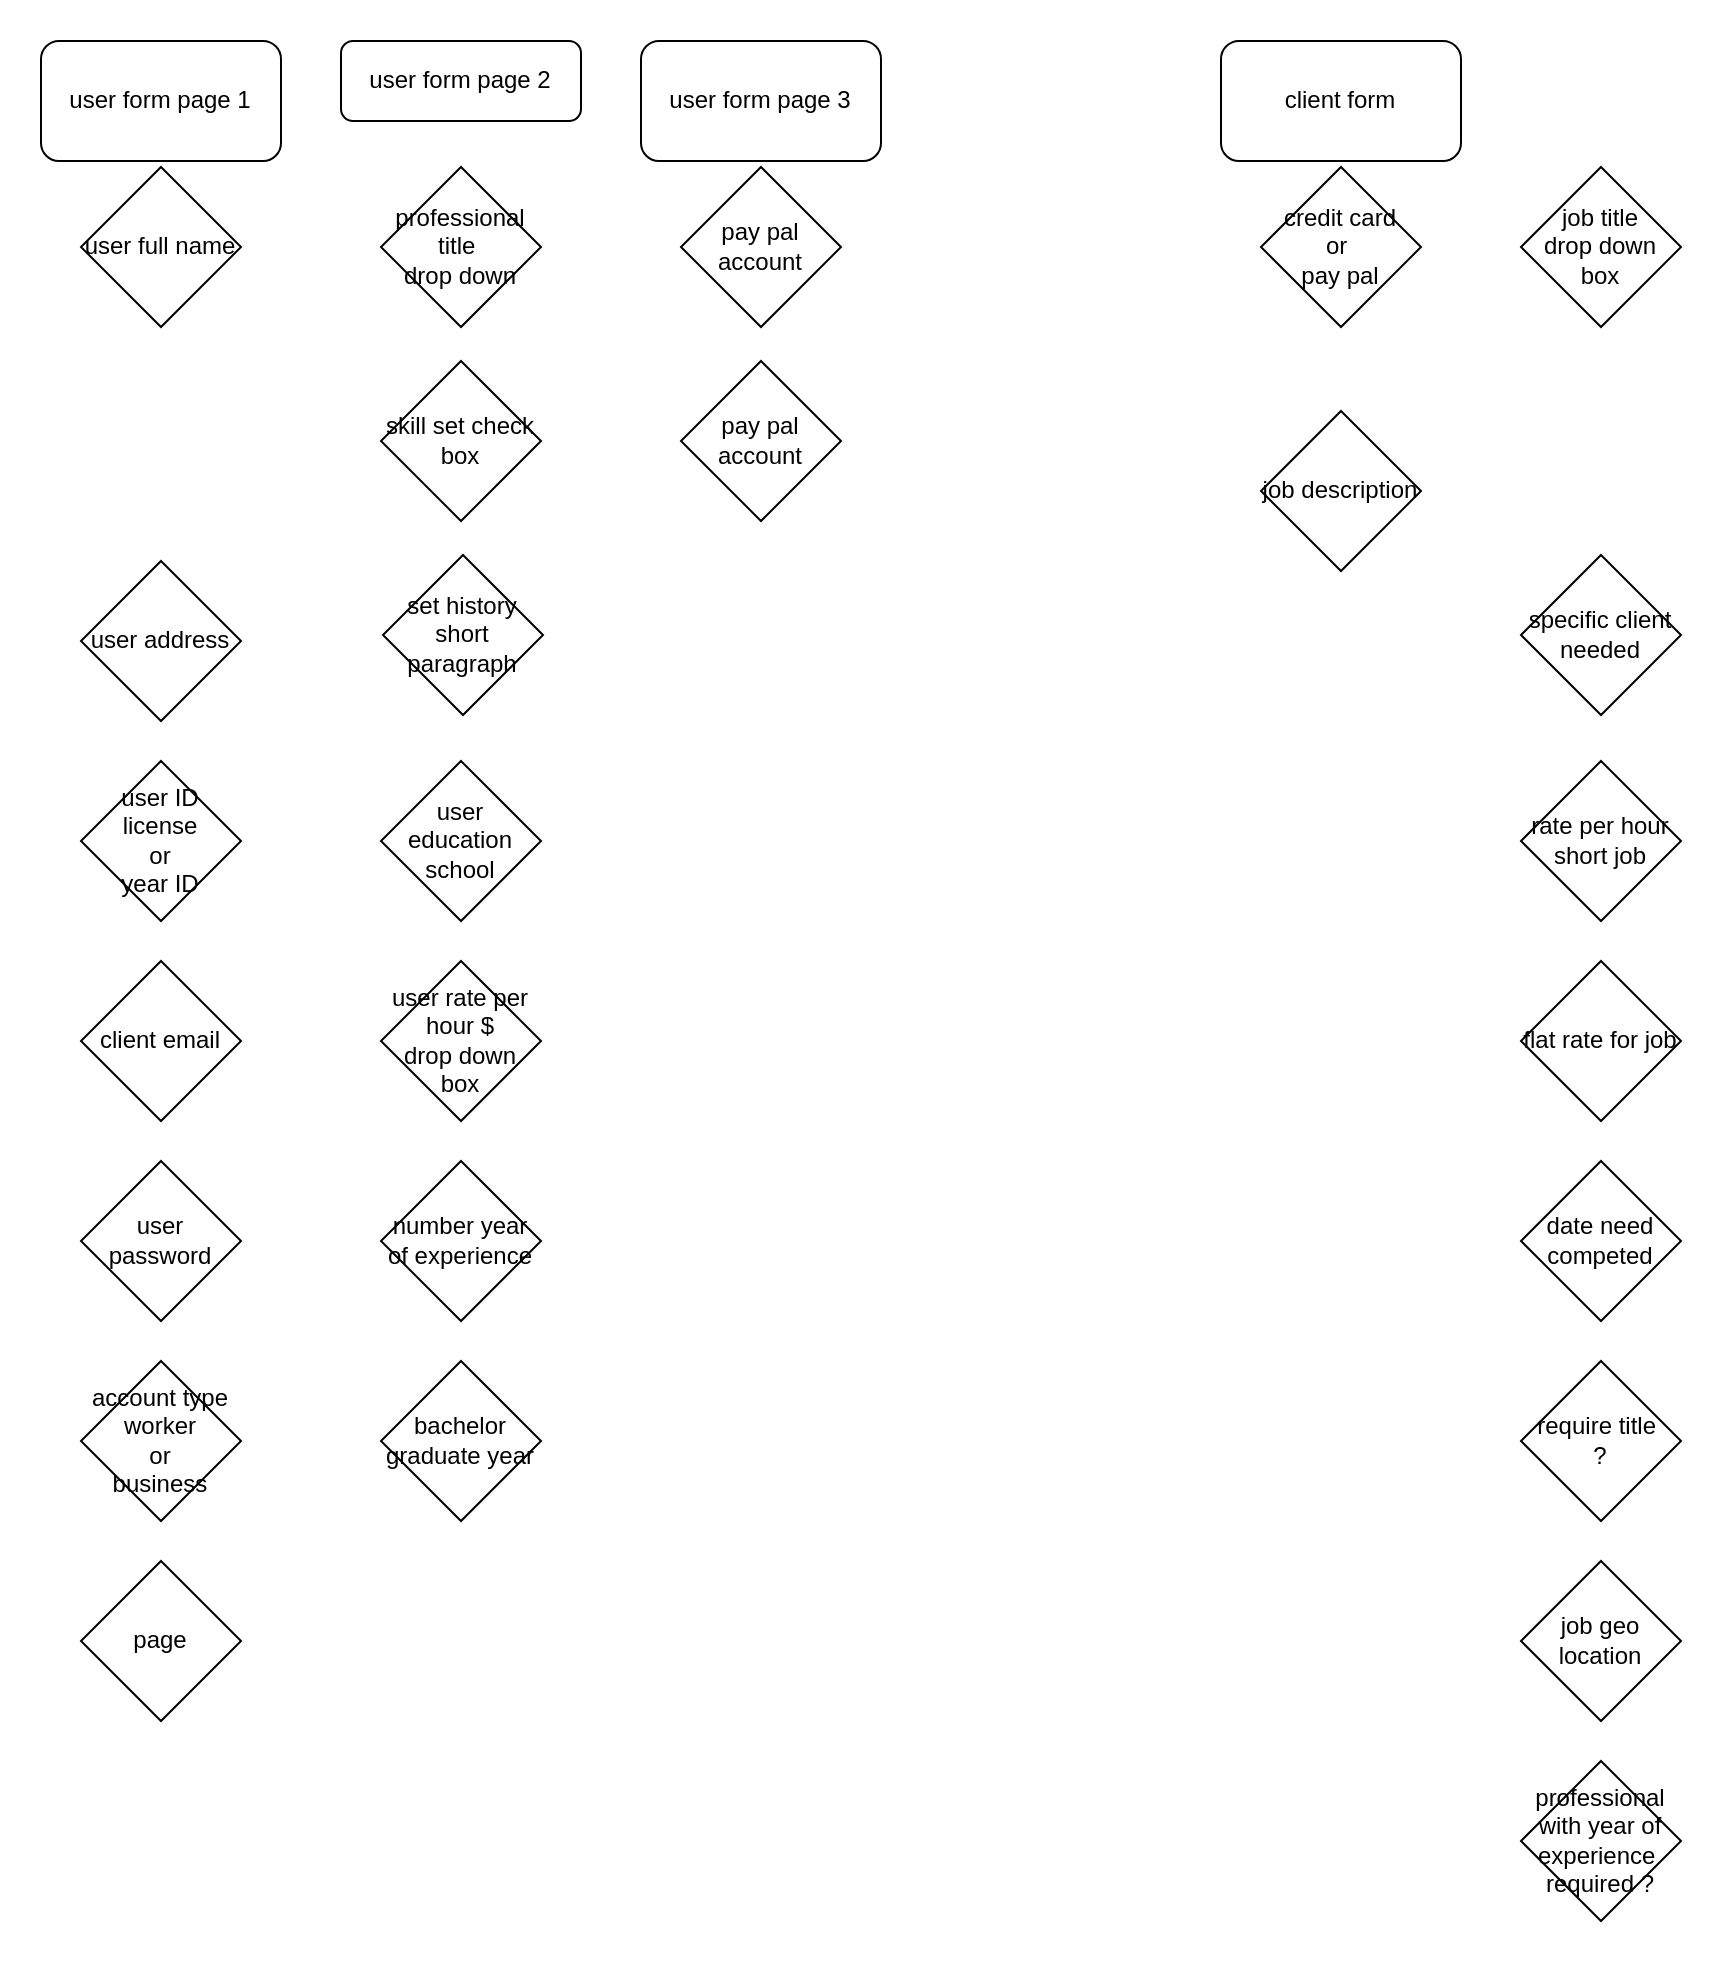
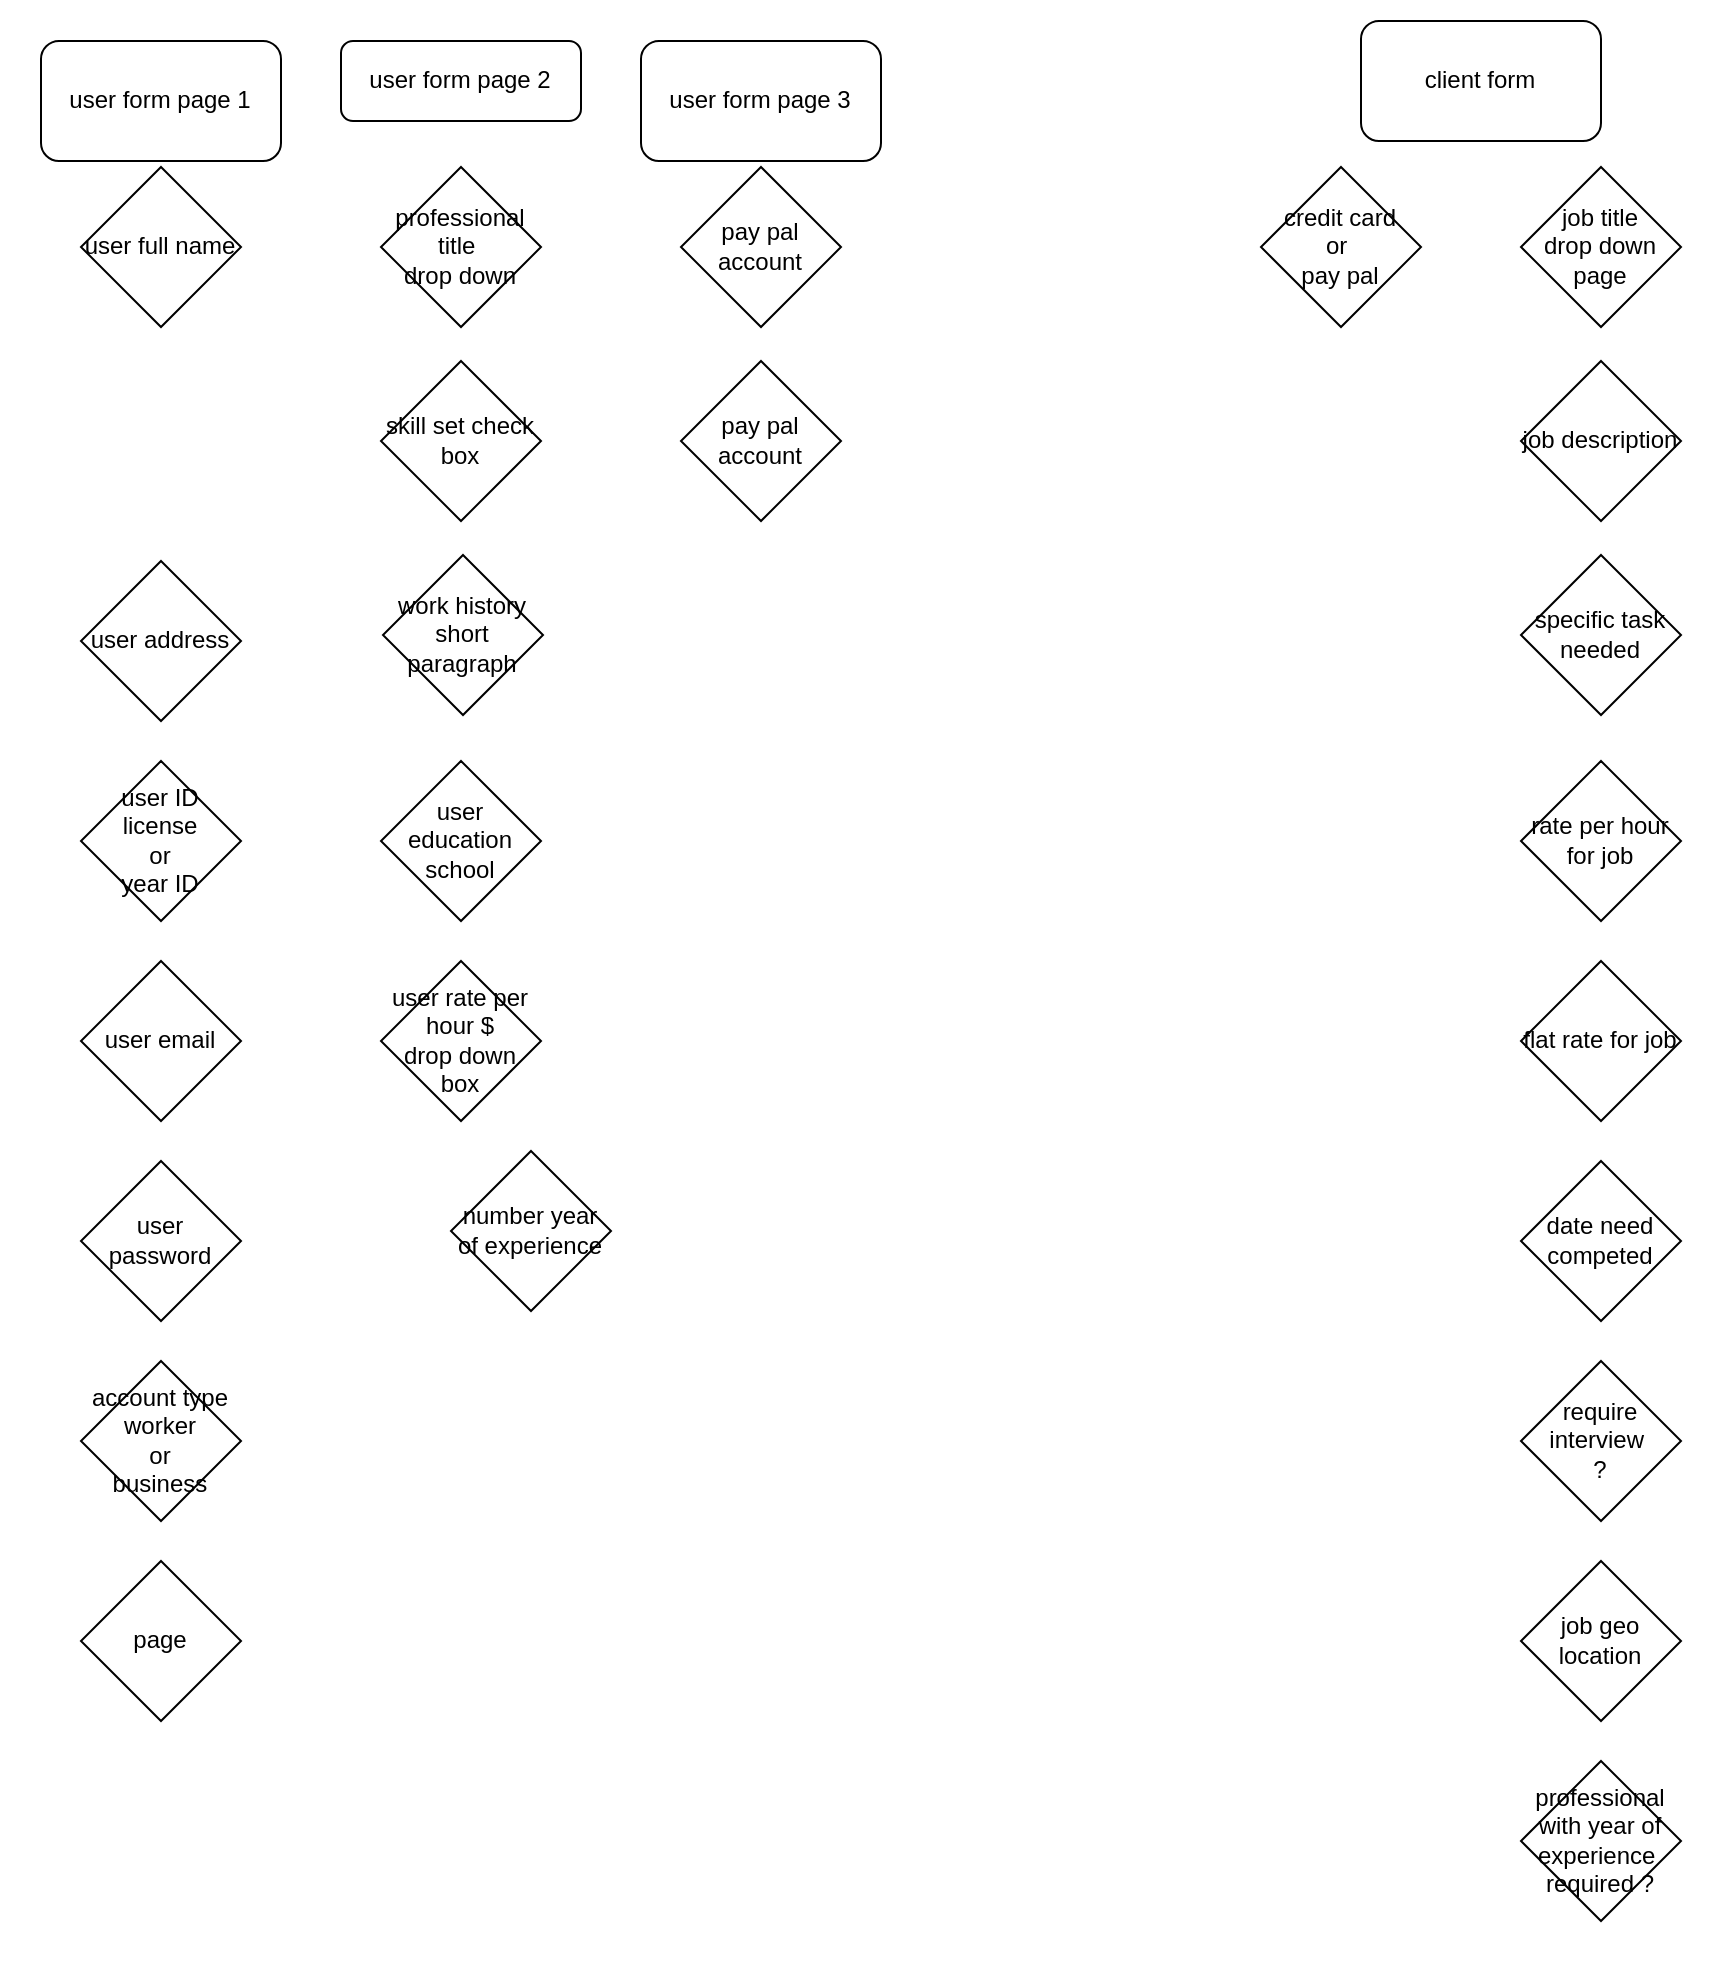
  <mxCell id="0" />
  <mxCell id="1" parent="0" />
  <mxCell id="2" value="user full name" style="rhombus;whiteSpace=wrap;html=1;" vertex="1" parent="1"><mxGeometry x="40" y="83" width="80" height="80" as="geometry" /></mxCell>
  <mxCell id="3" value="user address" style="rhombus;whiteSpace=wrap;html=1;" vertex="1" parent="1"><mxGeometry x="40" y="280" width="80" height="80" as="geometry" /></mxCell>
  <mxCell id="4" value="user ID&lt;br&gt;license&lt;br&gt;or&lt;br&gt;year ID" style="rhombus;whiteSpace=wrap;html=1;" vertex="1" parent="1"><mxGeometry x="40" y="380" width="80" height="80" as="geometry" /></mxCell>
  <mxCell id="5" value="user password" style="rhombus;whiteSpace=wrap;html=1;" vertex="1" parent="1"><mxGeometry x="40" y="580" width="80" height="80" as="geometry" /></mxCell>
  <mxCell id="6" value="account type&lt;br&gt;worker&lt;br&gt;or&lt;br&gt;business" style="rhombus;whiteSpace=wrap;html=1;" vertex="1" parent="1"><mxGeometry x="40" y="680" width="80" height="80" as="geometry" /></mxCell>
- <mxCell id="7" value="client email" style="rhombus;whiteSpace=wrap;html=1;" vertex="1" parent="1"><mxGeometry x="40" y="480" width="80" height="80" as="geometry" /></mxCell>
+ <mxCell id="7" value="user email" style="rhombus;whiteSpace=wrap;html=1;" vertex="1" parent="1"><mxGeometry x="40" y="480" width="80" height="80" as="geometry" /></mxCell>
  <mxCell id="8" value="user form page 1" style="rounded=1;whiteSpace=wrap;html=1;" vertex="1" parent="1"><mxGeometry width="120" height="60" as="geometry" x="20" y="20" /></mxCell>
  <mxCell id="9" value="user form page 2" style="rounded=1;whiteSpace=wrap;html=1;" vertex="1" parent="1"><mxGeometry x="170" y="20" width="120" height="40" as="geometry" /></mxCell>
  <mxCell id="10" value="professional&lt;br&gt;title&amp;nbsp;&lt;br&gt;drop down" style="rhombus;whiteSpace=wrap;html=1;" vertex="1" parent="1"><mxGeometry x="190" y="83" width="80" height="80" as="geometry" /></mxCell>
  <mxCell id="11" value="page" style="rhombus;whiteSpace=wrap;html=1;" vertex="1" parent="1"><mxGeometry x="40" y="780" width="80" height="80" as="geometry" /></mxCell>
  <mxCell id="12" value="skill set check box" style="rhombus;whiteSpace=wrap;html=1;" vertex="1" parent="1"><mxGeometry x="190" y="180" width="80" height="80" as="geometry" /></mxCell>
- <mxCell id="13" value="set history&lt;br&gt;short paragraph" style="rhombus;whiteSpace=wrap;html=1;" vertex="1" parent="1"><mxGeometry x="191" y="277" width="80" height="80" as="geometry" /></mxCell>
+ <mxCell id="13" value="work history&lt;br&gt;short paragraph" style="rhombus;whiteSpace=wrap;html=1;" vertex="1" parent="1"><mxGeometry x="191" y="277" width="80" height="80" as="geometry" /></mxCell>
  <mxCell id="14" value="user education&lt;br&gt;school" style="rhombus;whiteSpace=wrap;html=1;" vertex="1" parent="1"><mxGeometry x="190" y="380" width="80" height="80" as="geometry" /></mxCell>
- <mxCell id="15" value="job title&lt;br&gt;drop down box" style="rhombus;whiteSpace=wrap;html=1;" vertex="1" parent="1"><mxGeometry x="760" y="83" width="80" height="80" as="geometry" /></mxCell>
- <mxCell id="16" value="job description&lt;br&gt;" style="rhombus;whiteSpace=wrap;html=1;" vertex="1" parent="1"><mxGeometry x="630" y="205" width="80" height="80" as="geometry" /></mxCell>
- <mxCell id="17" value="specific client needed" style="rhombus;whiteSpace=wrap;html=1;" vertex="1" parent="1"><mxGeometry x="760" y="277" width="80" height="80" as="geometry" /></mxCell>
+ <mxCell id="15" value="job title&lt;br&gt;drop down page" style="rhombus;whiteSpace=wrap;html=1;" vertex="1" parent="1"><mxGeometry x="760" y="83" width="80" height="80" as="geometry" /></mxCell>
+ <mxCell id="16" value="job description&lt;br&gt;" style="rhombus;whiteSpace=wrap;html=1;" vertex="1" parent="1"><mxGeometry x="760" y="180" width="80" height="80" as="geometry" /></mxCell>
+ <mxCell id="17" value="specific task needed" style="rhombus;whiteSpace=wrap;html=1;" vertex="1" parent="1"><mxGeometry x="760" y="277" width="80" height="80" as="geometry" /></mxCell>
  <mxCell id="18" value="user rate per hour $&lt;br&gt;drop down box" style="rhombus;whiteSpace=wrap;html=1;" vertex="1" parent="1"><mxGeometry x="190" y="480" width="80" height="80" as="geometry" /></mxCell>
- <mxCell id="19" value="number year of experience" style="rhombus;whiteSpace=wrap;html=1;" vertex="1" parent="1"><mxGeometry x="190" y="580" width="80" height="80" as="geometry" /></mxCell>
- <mxCell id="20" value="bachelor graduate year" style="rhombus;whiteSpace=wrap;html=1;" vertex="1" parent="1"><mxGeometry x="190" y="680" width="80" height="80" as="geometry" /></mxCell>
- <mxCell id="21" value="rate per hour short job" style="rhombus;whiteSpace=wrap;html=1;" vertex="1" parent="1"><mxGeometry x="760" y="380" width="80" height="80" as="geometry" /></mxCell>
+ <mxCell id="19" value="number year of experience" style="rhombus;whiteSpace=wrap;html=1;" vertex="1" parent="1"><mxGeometry x="225" y="575" width="80" height="80" as="geometry" /></mxCell>
+ <mxCell id="21" value="rate per hour for job" style="rhombus;whiteSpace=wrap;html=1;" vertex="1" parent="1"><mxGeometry x="760" y="380" width="80" height="80" as="geometry" /></mxCell>
  <mxCell id="22" value="flat rate for job" style="rhombus;whiteSpace=wrap;html=1;" vertex="1" parent="1"><mxGeometry x="760" y="480" width="80" height="80" as="geometry" /></mxCell>
  <mxCell id="23" value="date need competed" style="rhombus;whiteSpace=wrap;html=1;" vertex="1" parent="1"><mxGeometry x="760" y="580" width="80" height="80" as="geometry" /></mxCell>
- <mxCell id="24" value="require title&amp;nbsp;&lt;br&gt;?" style="rhombus;whiteSpace=wrap;html=1;" vertex="1" parent="1"><mxGeometry x="760" y="680" width="80" height="80" as="geometry" /></mxCell>
+ <mxCell id="24" value="require interview&amp;nbsp;&lt;br&gt;?" style="rhombus;whiteSpace=wrap;html=1;" vertex="1" parent="1"><mxGeometry x="760" y="680" width="80" height="80" as="geometry" /></mxCell>
  <mxCell id="25" value="job geo location" style="rhombus;whiteSpace=wrap;html=1;" vertex="1" parent="1"><mxGeometry x="760" y="780" width="80" height="80" as="geometry" /></mxCell>
  <mxCell id="26" value="professional with year of experience&amp;nbsp;&lt;br&gt;required ?" style="rhombus;whiteSpace=wrap;html=1;" vertex="1" parent="1"><mxGeometry x="760" y="880" width="80" height="80" as="geometry" /></mxCell>
  <mxCell id="27" value="user form page 3" style="rounded=1;whiteSpace=wrap;html=1;" vertex="1" parent="1"><mxGeometry x="320" width="120" height="60" as="geometry" y="20" /></mxCell>
  <mxCell id="28" value="pay pal account" style="rhombus;whiteSpace=wrap;html=1;" vertex="1" parent="1"><mxGeometry x="340" y="83" width="80" height="80" as="geometry" /></mxCell>
- <mxCell id="29" value="client form" style="rounded=1;whiteSpace=wrap;html=1;" vertex="1" parent="1"><mxGeometry x="610" width="120" height="60" as="geometry" y="20" /></mxCell>
+ <mxCell id="29" value="client form" style="rounded=1;whiteSpace=wrap;html=1;" vertex="1" parent="1"><mxGeometry x="680" y="10" width="120" height="60" as="geometry" /></mxCell>
  <mxCell id="30" value="credit card&lt;br&gt;or&amp;nbsp;&lt;br&gt;pay pal" style="rhombus;whiteSpace=wrap;html=1;" vertex="1" parent="1"><mxGeometry x="630" y="83" width="80" height="80" as="geometry" /></mxCell>
  <mxCell id="31" value="pay pal account" style="rhombus;whiteSpace=wrap;html=1;" vertex="1" parent="1"><mxGeometry x="340" y="180" width="80" height="80" as="geometry" /></mxCell>
